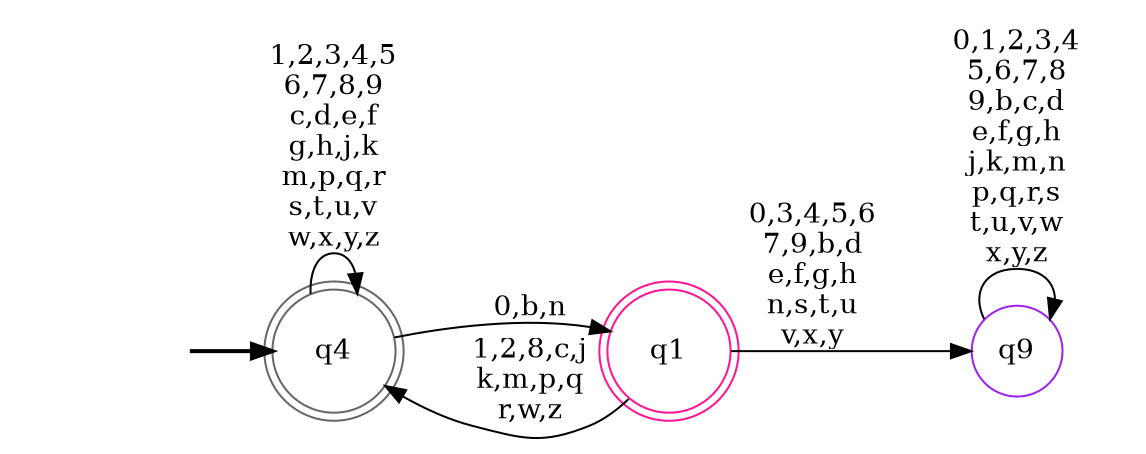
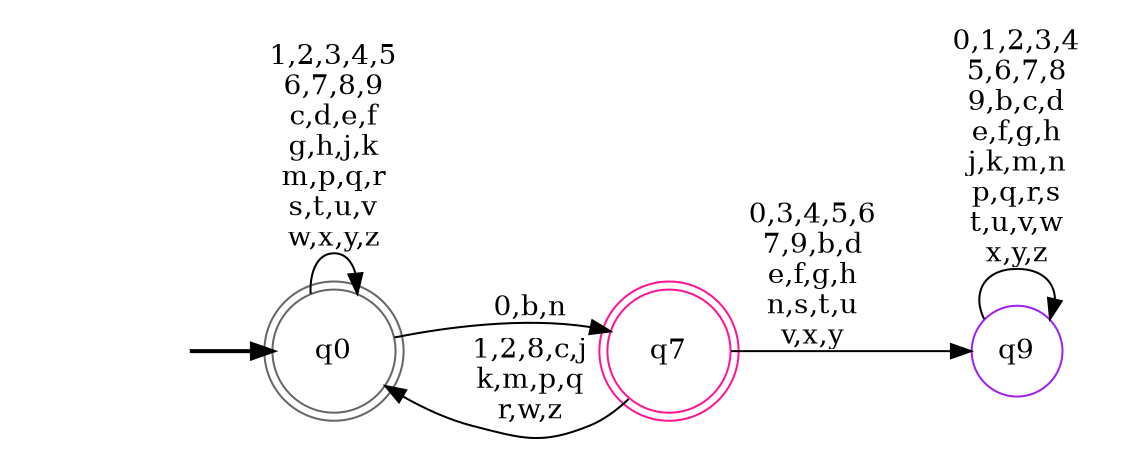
  digraph {
    rankdir=LR
    node [shape=doublecircle style="rounded,filled" fillcolor=white]
    __start0 [height=0 shape=none style=invis width=0 fillcolor=""]
-   n2 [color=gray40 label=q4]
-   n3 [color=deeppink label=q1]
+   n2 [color=gray40 label=q0]
+   n3 [color=deeppink label=q7]
    n4 [color=purple label=q9 shape=circle style=filled]
    subgraph cluster_1 {
      nodesep=0.15
      ranksep=0.15
      style=invis
      __start0
      n2
    }
    __start0 -> n2 [penwidth=2]
    n2 -> n2 [label="1,2,3,4,5\n6,7,8,9\nc,d,e,f\ng,h,j,k\nm,p,q,r\ns,t,u,v\nw,x,y,z"]
    n2 -> n3 [label="0,b,n"]
    n3 -> n2 [label="1,2,8,c,j\nk,m,p,q\nr,w,z"]
    n3 -> n4 [label="0,3,4,5,6\n7,9,b,d\ne,f,g,h\nn,s,t,u\nv,x,y"]
    n4 -> n4 [label="0,1,2,3,4\n5,6,7,8\n9,b,c,d\ne,f,g,h\nj,k,m,n\np,q,r,s\nt,u,v,w\nx,y,z"]
  }
